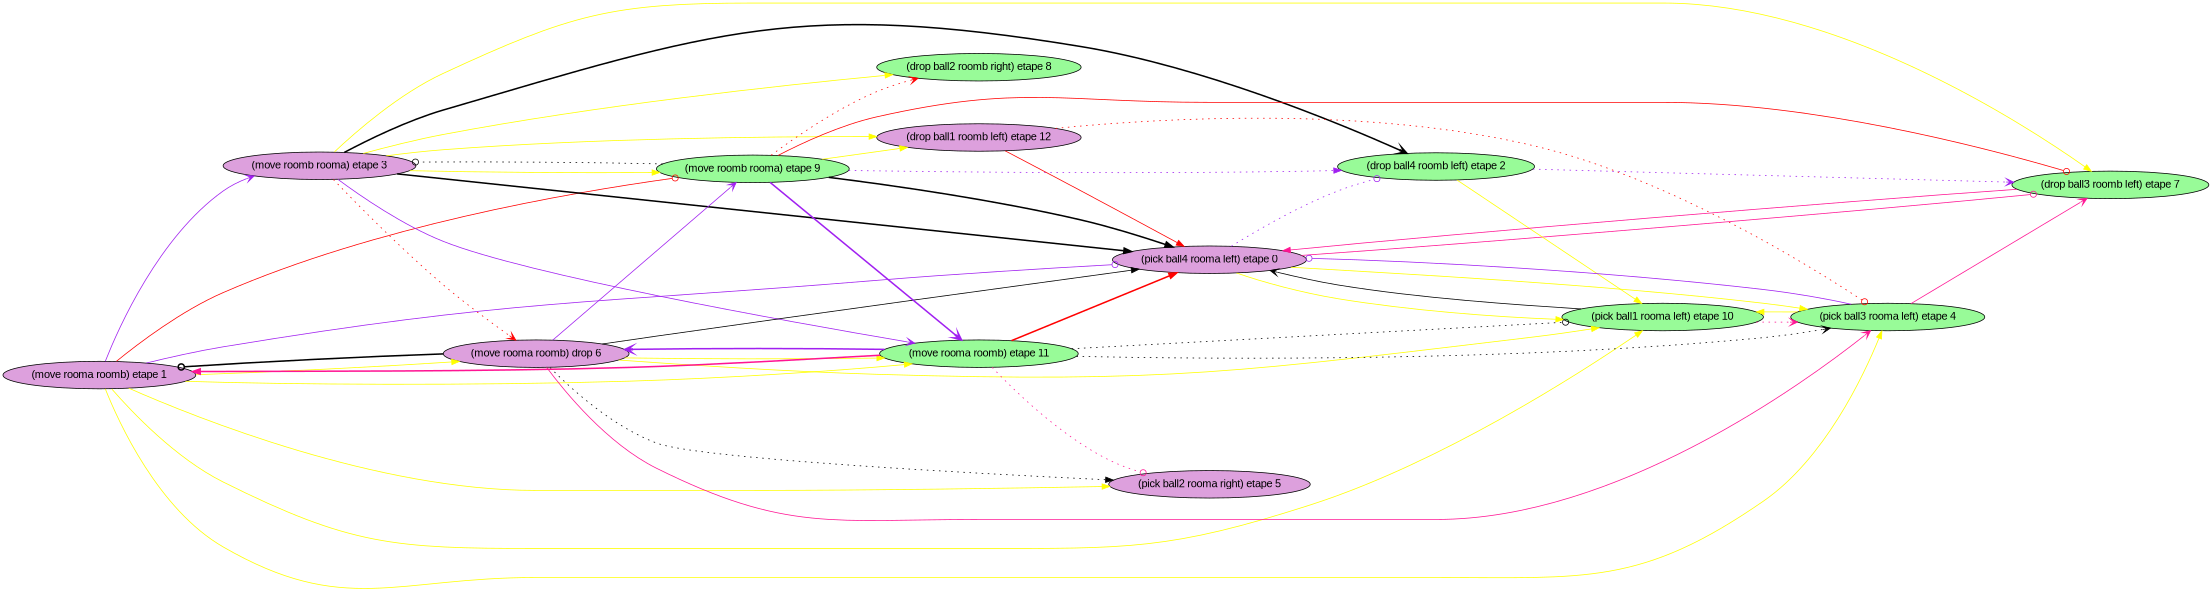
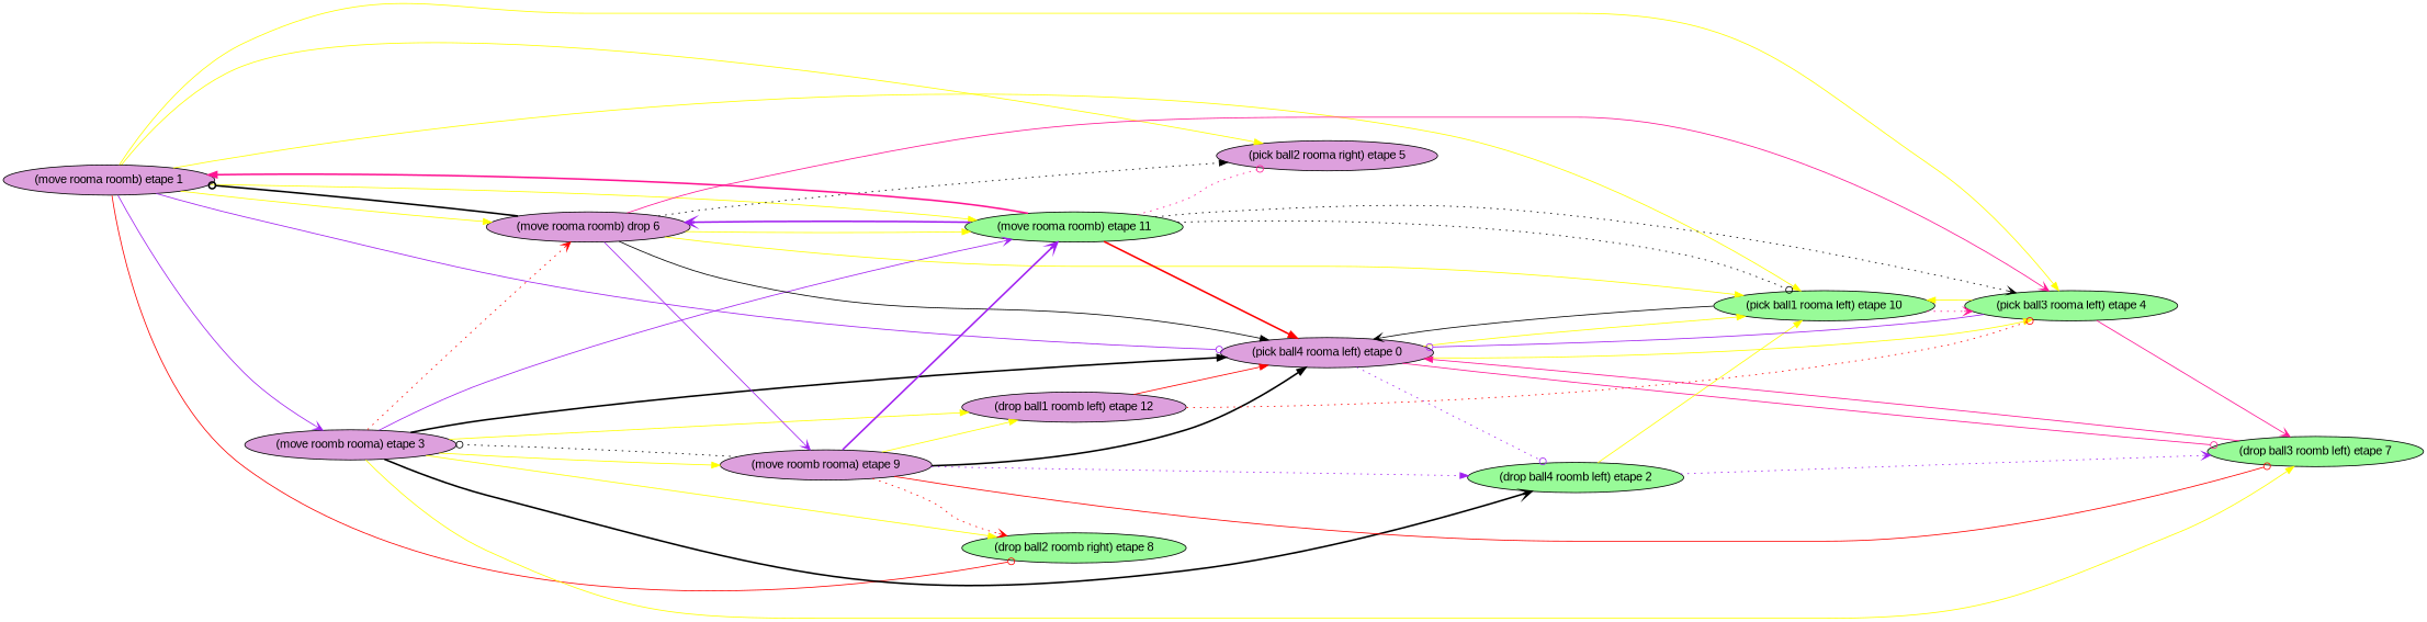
  digraph {
    fontname="Liberation Sans"
    rankdir=LR
    node [fillcolor=palegreen fontname="Liberation Sans" style=filled]
    edge [color=yellow fontname="Liberation Sans"]
    "(pick ball4 rooma left) etape 0" [fillcolor=plum]
    "(drop ball4 roomb left) etape 2"
    "(pick ball3 rooma left) etape 4"
    "(drop ball3 roomb left) etape 7"
    "(pick ball1 rooma left) etape 10"
    "(move rooma roomb) etape 1" [fillcolor=plum]
    "(move roomb rooma) etape 3" [fillcolor=plum]
    "(pick ball2 rooma right) etape 5" [fillcolor=plum]
    n9 [fillcolor=plum label="(move rooma roomb) drop 6"]
-   "(move roomb rooma) etape 9"
+   "(move roomb rooma) etape 9" [fillcolor=plum]
    "(move rooma roomb) etape 11"
    "(drop ball2 roomb right) etape 8"
    "(drop ball1 roomb left) etape 12" [fillcolor=plum]
    "(pick ball4 rooma left) etape 0" -> "(drop ball4 roomb left) etape 2" [arrowhead=odot color=purple style=dotted]
    "(pick ball4 rooma left) etape 0" -> "(pick ball3 rooma left) etape 4"
    "(pick ball4 rooma left) etape 0" -> "(drop ball3 roomb left) etape 7" [arrowhead=odot color=deeppink style=solid]
    "(pick ball4 rooma left) etape 0" -> "(pick ball1 rooma left) etape 10"
    "(drop ball4 roomb left) etape 2" -> "(drop ball3 roomb left) etape 7" [arrowhead=vee color=purple style=dotted]
    "(drop ball4 roomb left) etape 2" -> "(pick ball1 rooma left) etape 10"
    "(pick ball3 rooma left) etape 4" -> "(pick ball4 rooma left) etape 0" [arrowhead=odot color=purple style=solid]
    "(pick ball3 rooma left) etape 4" -> "(drop ball3 roomb left) etape 7" [arrowhead=vee color=deeppink style=solid]
    "(pick ball3 rooma left) etape 4" -> "(pick ball1 rooma left) etape 10"
    "(drop ball3 roomb left) etape 7" -> "(pick ball4 rooma left) etape 0" [arrowhead=normal color=deeppink style=solid]
    "(pick ball1 rooma left) etape 10" -> "(pick ball4 rooma left) etape 0" [arrowhead=vee color=black style=solid]
    "(pick ball1 rooma left) etape 10" -> "(pick ball3 rooma left) etape 4" [arrowhead=vee color=deeppink style=dotted]
    "(move rooma roomb) etape 1" -> "(pick ball4 rooma left) etape 0" [arrowhead=odot color=purple style=solid]
    "(move rooma roomb) etape 1" -> "(pick ball3 rooma left) etape 4"
    "(move rooma roomb) etape 1" -> "(pick ball1 rooma left) etape 10"
    "(move rooma roomb) etape 1" -> "(move roomb rooma) etape 3" [arrowhead=vee color=purple style=solid]
    "(move rooma roomb) etape 1" -> "(pick ball2 rooma right) etape 5"
    "(move rooma roomb) etape 1" -> n9
-   "(move rooma roomb) etape 1" -> "(move roomb rooma) etape 9" [arrowhead=odot color=red style=solid]
+   "(move rooma roomb) etape 1" -> "(drop ball2 roomb right) etape 8" [arrowhead=odot color=red style=solid]
    "(move rooma roomb) etape 1" -> "(move rooma roomb) etape 11"
    "(move roomb rooma) etape 3" -> "(pick ball4 rooma left) etape 0" [arrowhead=normal color=black style=bold]
    "(move roomb rooma) etape 3" -> "(drop ball4 roomb left) etape 2" [arrowhead=vee color=black style=bold]
    "(move roomb rooma) etape 3" -> "(drop ball3 roomb left) etape 7"
    "(move roomb rooma) etape 3" -> n9 [arrowhead=vee color=red style=dotted]
    "(move roomb rooma) etape 3" -> "(move roomb rooma) etape 9"
    "(move roomb rooma) etape 3" -> "(move rooma roomb) etape 11" [arrowhead=vee color=purple style=solid]
    "(move roomb rooma) etape 3" -> "(drop ball2 roomb right) etape 8"
    "(move roomb rooma) etape 3" -> "(drop ball1 roomb left) etape 12"
    n9 -> "(pick ball4 rooma left) etape 0" [arrowhead=normal color=black style=solid]
    n9 -> "(pick ball3 rooma left) etape 4" [arrowhead=vee color=deeppink style=solid]
    n9 -> "(pick ball1 rooma left) etape 10"
    n9 -> "(move rooma roomb) etape 1" [arrowhead=odot color=black style=bold]
    n9 -> "(pick ball2 rooma right) etape 5" [arrowhead=normal color=black style=dotted]
    n9 -> "(move roomb rooma) etape 9" [arrowhead=vee color=purple style=solid]
    n9 -> "(move rooma roomb) etape 11"
    "(move roomb rooma) etape 9" -> "(pick ball4 rooma left) etape 0" [arrowhead=normal color=black style=bold]
    "(move roomb rooma) etape 9" -> "(drop ball4 roomb left) etape 2" [arrowhead=normal color=purple style=dotted]
    "(move roomb rooma) etape 9" -> "(drop ball3 roomb left) etape 7" [arrowhead=odot color=red style=solid]
    "(move roomb rooma) etape 9" -> "(move roomb rooma) etape 3" [arrowhead=odot color=black style=dotted]
    "(move roomb rooma) etape 9" -> "(move rooma roomb) etape 11" [arrowhead=vee color=purple style=bold]
    "(move roomb rooma) etape 9" -> "(drop ball2 roomb right) etape 8" [arrowhead=vee color=red style=dotted]
    "(move roomb rooma) etape 9" -> "(drop ball1 roomb left) etape 12"
    "(move rooma roomb) etape 11" -> "(pick ball4 rooma left) etape 0" [arrowhead=normal color=red style=bold]
    "(move rooma roomb) etape 11" -> "(pick ball3 rooma left) etape 4" [arrowhead=vee color=black style=dotted]
    "(move rooma roomb) etape 11" -> "(pick ball1 rooma left) etape 10" [arrowhead=odot color=black style=dotted]
    "(move rooma roomb) etape 11" -> "(move rooma roomb) etape 1" [arrowhead=normal color=deeppink style=bold]
    "(move rooma roomb) etape 11" -> "(pick ball2 rooma right) etape 5" [arrowhead=odot color=deeppink style=dotted]
    "(move rooma roomb) etape 11" -> n9 [arrowhead=vee color=purple style=bold]
    "(drop ball1 roomb left) etape 12" -> "(pick ball4 rooma left) etape 0" [arrowhead=normal color=red style=solid]
    "(drop ball1 roomb left) etape 12" -> "(pick ball3 rooma left) etape 4" [arrowhead=odot color=red style=dotted]
  }
